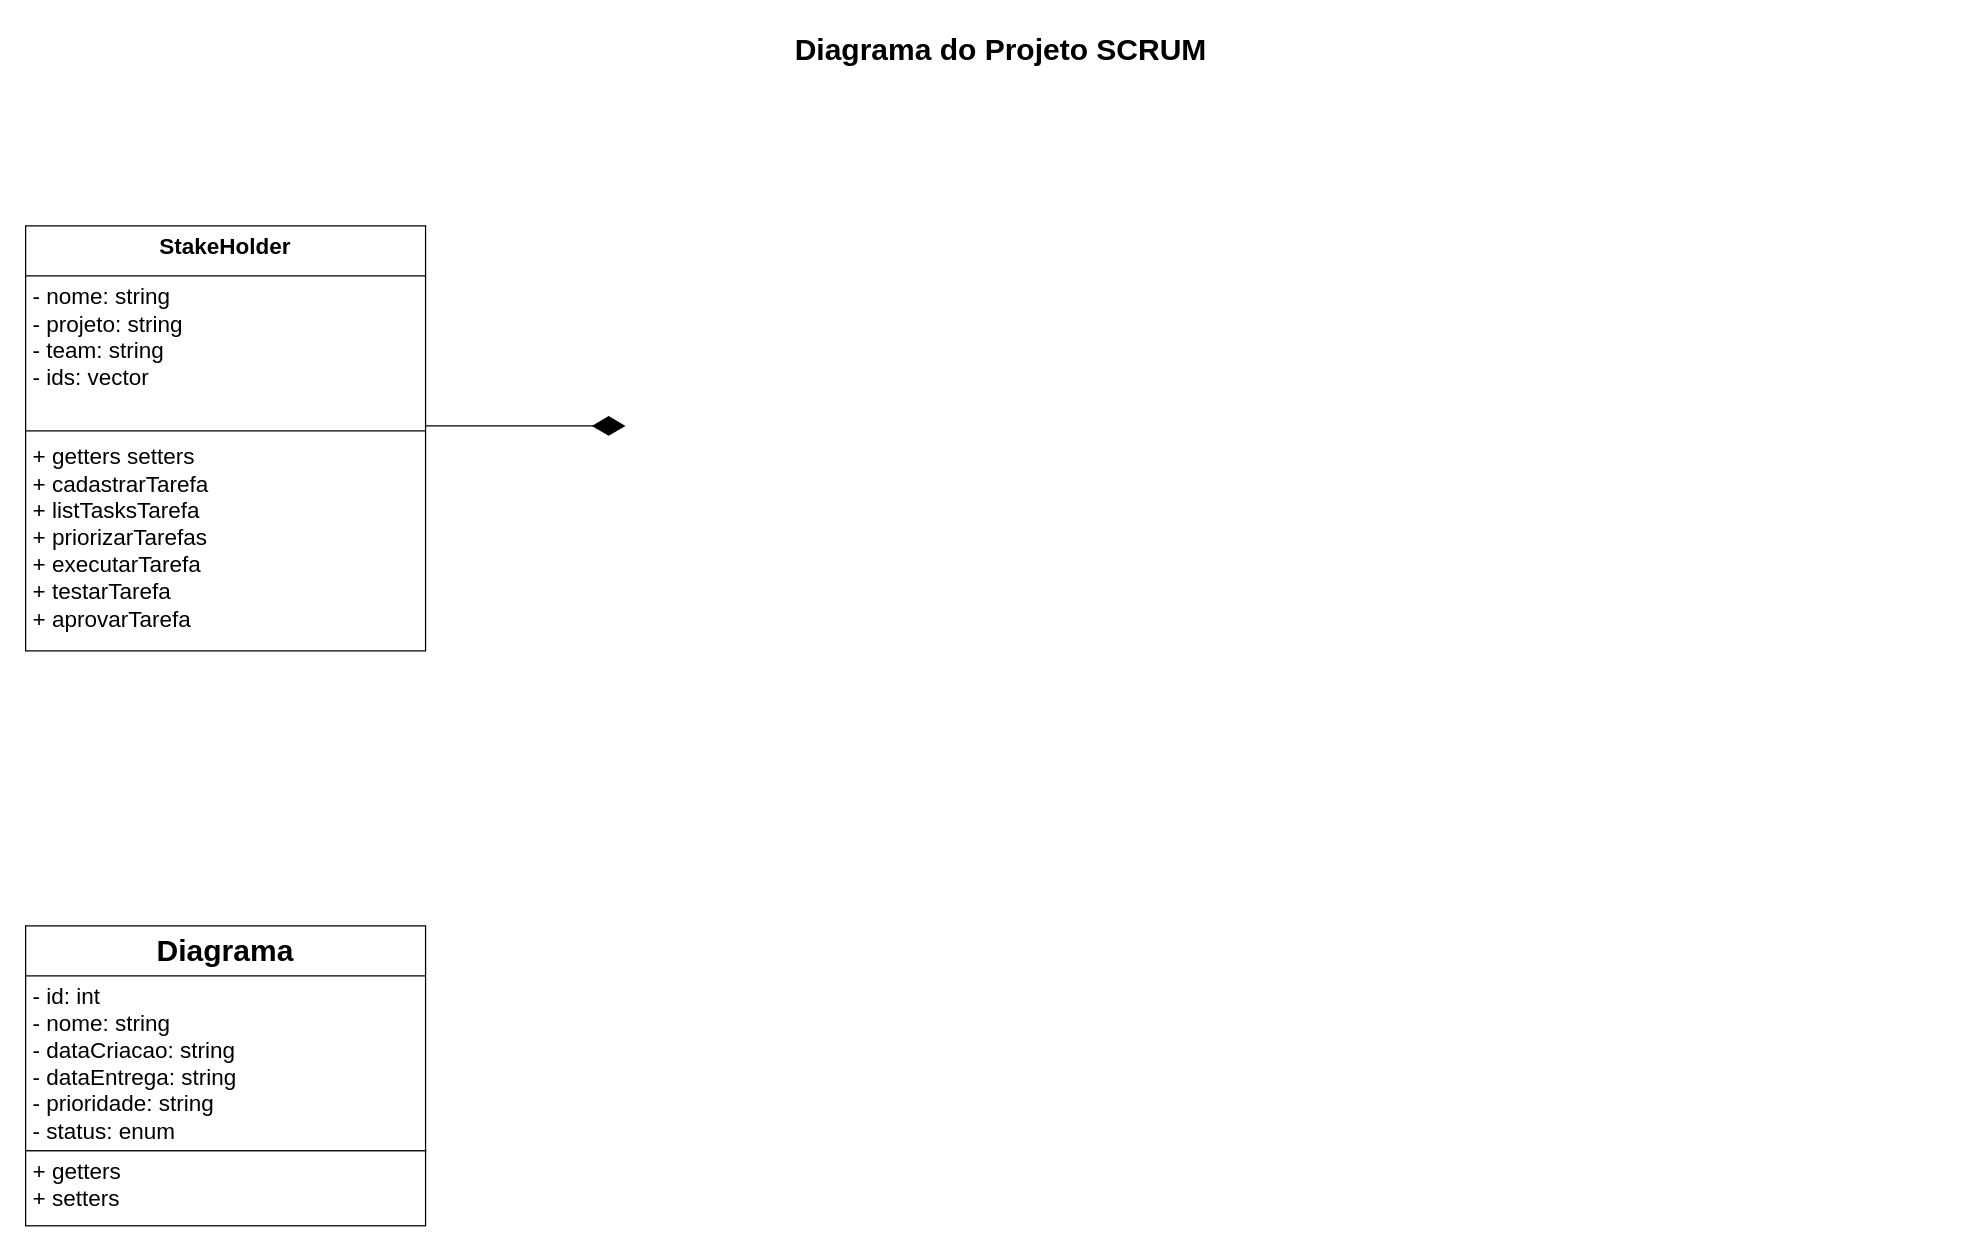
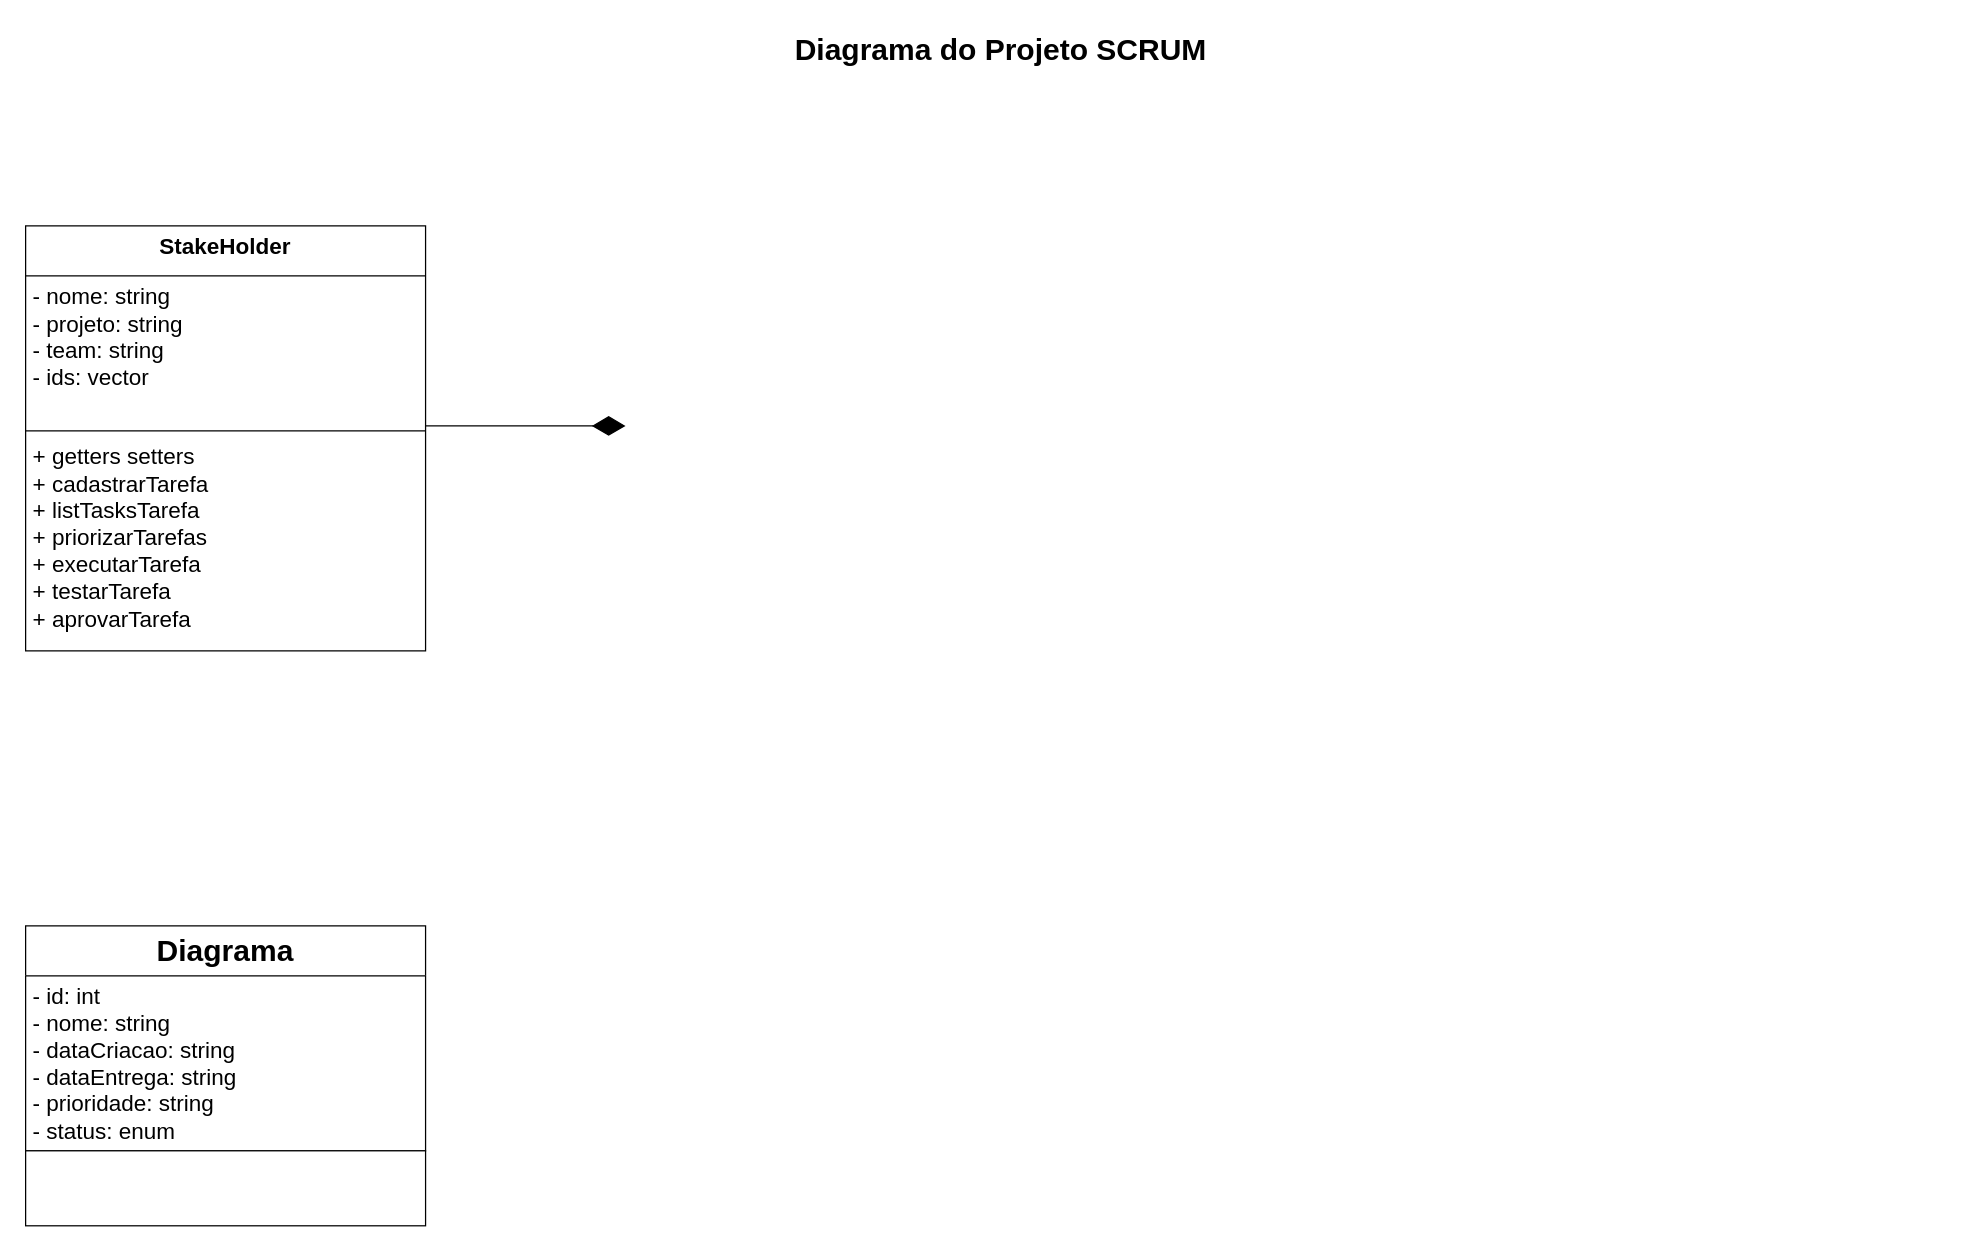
  <mxCell id="0" style=";html=1;" />
  <mxCell id="1" style=";html=1;" parent="0" />
  <mxCell id="2" value="Diagrama do Projeto SCRUM" style="text;strokeColor=none;fillColor=none;html=1;fontSize=24;fontStyle=1;verticalAlign=middle;align=center;" parent="1" vertex="1"><mxGeometry x="45" y="20" width="1510" height="40" as="geometry" /></mxCell>
  <mxCell id="3" value="&lt;font style=&quot;font-size: 24px;&quot;&gt;Diagrama&lt;/font&gt;" style="swimlane;fontStyle=1;align=center;verticalAlign=top;childLayout=stackLayout;horizontal=1;startSize=40;horizontalStack=0;resizeParent=1;resizeParentMax=0;resizeLast=0;collapsible=1;marginBottom=0;whiteSpace=wrap;html=1;" parent="1" vertex="1"><mxGeometry x="20" y="740" width="320" height="180" as="geometry"><mxRectangle x="680" y="520" width="70" height="30" as="alternateBounds" /></mxGeometry></mxCell>
  <mxCell id="4" value="&lt;font style=&quot;font-size: 18px;&quot;&gt;- id: int&lt;br&gt;- nome: string&lt;br&gt;- dataCriacao: string&lt;br&gt;- dataEntrega: string&lt;br&gt;- prioridade: string&lt;br&gt;- status: enum&lt;br&gt;&lt;/font&gt;" style="text;strokeColor=none;fillColor=none;align=left;verticalAlign=top;spacingLeft=4;spacingRight=4;overflow=hidden;rotatable=0;points=[[0,0.5],[1,0.5]];portConstraint=eastwest;whiteSpace=wrap;html=1;" parent="3" vertex="1"><mxGeometry y="40" width="320" height="140" as="geometry" /></mxCell>
  <mxCell id="5" value="&lt;span style=&quot;font-size: 18px;&quot;&gt;StakeHolder&lt;/span&gt;" style="swimlane;fontStyle=1;align=center;verticalAlign=top;childLayout=stackLayout;horizontal=1;startSize=40;horizontalStack=0;resizeParent=1;resizeParentMax=0;resizeLast=0;collapsible=1;marginBottom=0;whiteSpace=wrap;html=1;" parent="1" vertex="1"><mxGeometry x="20" y="180" width="320" height="340" as="geometry" /></mxCell>
  <mxCell id="6" value="&lt;span style=&quot;font-size: 18px;&quot;&gt;- nome: string&lt;br&gt;- projeto: string&lt;br&gt;- team: string&lt;br&gt;- ids: vector&lt;br&gt;&lt;/span&gt;" style="text;strokeColor=none;fillColor=none;align=left;verticalAlign=top;spacingLeft=4;spacingRight=4;overflow=hidden;rotatable=0;points=[[0,0.5],[1,0.5]];portConstraint=eastwest;whiteSpace=wrap;html=1;" parent="5" vertex="1"><mxGeometry y="40" width="320" height="120" as="geometry" /></mxCell>
  <mxCell id="7" value="" style="line;strokeWidth=1;fillColor=none;align=left;verticalAlign=middle;spacingTop=-1;spacingLeft=3;spacingRight=3;rotatable=0;labelPosition=right;points=[];portConstraint=eastwest;strokeColor=inherit;" parent="5" vertex="1"><mxGeometry y="160" width="320" height="8" as="geometry" /></mxCell>
  <mxCell id="8" value="&lt;font style=&quot;font-size: 18px;&quot;&gt;+ getters setters&lt;br&gt;+ cadastrarTarefa&lt;br&gt;+ listTasksTarefa&lt;br&gt;+ priorizarTarefas&lt;br&gt;+ executarTarefa&lt;br&gt;+ testarTarefa&lt;br&gt;+ aprovarTarefa&lt;br&gt;&lt;/font&gt;" style="text;strokeColor=none;fillColor=none;align=left;verticalAlign=top;spacingLeft=4;spacingRight=4;overflow=hidden;rotatable=0;points=[[0,0.5],[1,0.5]];portConstraint=eastwest;whiteSpace=wrap;html=1;" parent="5" vertex="1"><mxGeometry y="168" width="320" height="172" as="geometry" /></mxCell>
  <mxCell id="9" value="" style="endArrow=diamondThin;endFill=1;endSize=24;html=1;rounded=0;" parent="1" edge="1"><mxGeometry width="160" relative="1" as="geometry"><mxPoint x="340" y="340" as="sourcePoint" /><mxPoint x="500" y="340" as="targetPoint" /></mxGeometry></mxCell>
  <mxCell id="10" value="" style="rounded=0;whiteSpace=wrap;html=1;" vertex="1" parent="1"><mxGeometry x="20" y="920" width="320" height="60" as="geometry" /></mxCell>
- <mxCell id="11" value="&lt;font style=&quot;font-size: 18px;&quot;&gt;+ getters&lt;br&gt;+ setters&lt;br&gt;&lt;/font&gt;" style="text;strokeColor=none;fillColor=none;align=left;verticalAlign=top;spacingLeft=4;spacingRight=4;overflow=hidden;rotatable=0;points=[[0,0.5],[1,0.5]];portConstraint=eastwest;whiteSpace=wrap;html=1;" vertex="1" parent="1"><mxGeometry x="20" y="920" width="320" height="60" as="geometry" /></mxCell>
